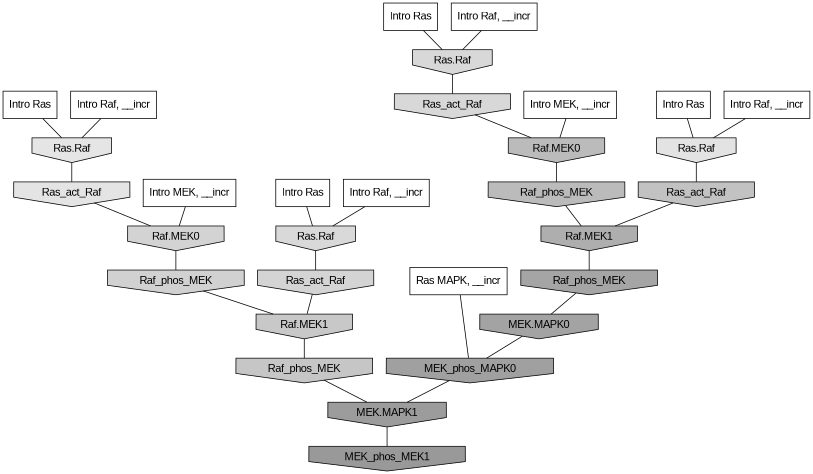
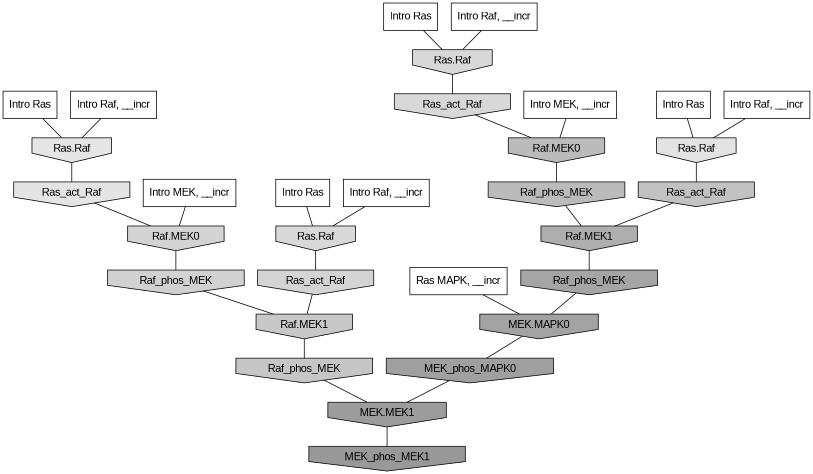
  digraph {
    fontname="Liberation Sans"
    rankdir=TB
    ranksep=0.30
    node [fillcolor="0.000 0.000 1.000" fontname="Liberation Sans" shape=invhouse style=filled]
    edge [color="0.000 0.000 0.000" dir=none fontname="Liberation Sans"]
    n1 [label="Intro Ras" shape=rectangle]
    n2 [fillcolor="0.000 0.000 0.846" label="Ras.Raf"]
    n3 [fillcolor="0.000 0.000 0.845" label=Ras_act_Raf]
    n4 [label="Intro Ras" shape=rectangle]
    n5 [fillcolor="0.000 0.000 0.850" label="Ras.Raf"]
    n6 [fillcolor="0.000 0.000 0.829" label=Ras_act_Raf]
    n7 [label="Intro Ras" shape=rectangle]
    n8 [fillcolor="0.000 0.000 0.897" label="Ras.Raf"]
    n9 [fillcolor="0.000 0.000 0.893" label=Ras_act_Raf]
    n10 [label="Intro Ras" shape=rectangle]
    n11 [fillcolor="0.000 0.000 0.890" label="Ras.Raf"]
    n12 [fillcolor="0.000 0.000 0.758" label=Ras_act_Raf]
    n13 [label="Intro Raf, __incr" shape=rectangle]
    n14 [label="Intro Raf, __incr" shape=rectangle]
    n15 [label="Intro Raf, __incr" shape=rectangle]
    n16 [label="Intro Raf, __incr" shape=rectangle]
    n17 [label="Intro MEK, __incr" shape=rectangle]
    n18 [fillcolor="0.000 0.000 0.825" label="Raf.MEK0"]
    n19 [fillcolor="0.000 0.000 0.820" label=Raf_phos_MEK]
    n20 [label="Intro MEK, __incr" shape=rectangle]
    n21 [fillcolor="0.000 0.000 0.734" label="Raf.MEK0"]
    n22 [fillcolor="0.000 0.000 0.734" label=Raf_phos_MEK]
    n23 [label="Ras MAPK, __incr" shape=rectangle]
    n24 [fillcolor="0.000 0.000 0.640" label="MEK.MAPK0"]
    n25 [fillcolor="0.000 0.000 0.628" label=MEK_phos_MAPK0]
    n26 [fillcolor="0.000 0.000 0.681" label="Raf.MEK1"]
    n27 [fillcolor="0.000 0.000 0.782" label="Raf.MEK1"]
    n28 [fillcolor="0.000 0.000 0.777" label=Raf_phos_MEK]
-   n29 [fillcolor="0.000 0.000 0.612" label="MEK.MAPK1"]
+   n29 [fillcolor="0.000 0.000 0.612" label="MEK.MEK1"]
    n30 [fillcolor="0.000 0.000 0.600" label=MEK_phos_MEK1]
    n31 [fillcolor="0.000 0.000 0.647" label=Raf_phos_MEK]
    n1 -> n2
    n2 -> n3
    n3 -> n21
    n4 -> n5
    n5 -> n6
    n6 -> n27
    n7 -> n8
    n8 -> n9
    n9 -> n18
    n10 -> n11
    n11 -> n12
    n12 -> n26
    n13 -> n8
    n14 -> n5
    n15 -> n2
    n16 -> n11
    n17 -> n18
    n18 -> n19
    n19 -> n27
    n20 -> n21
    n21 -> n22
    n22 -> n26
-   n23 -> n25
+   n23 -> n24
    n24 -> n25
    n25 -> n29
    n26 -> n31
    n27 -> n28
    n28 -> n29
    n29 -> n30
    n31 -> n24
  }
